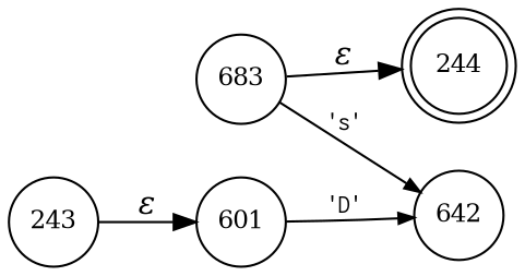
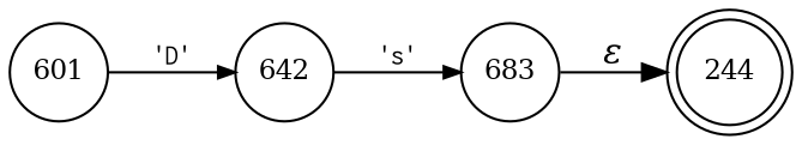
  digraph {
    rankdir=LR
    node [fixedsize=true fontsize=11 shape=circle peripheries=1]
    edge [fontname="Times-Italic"]
    n1 [label=244 shape=doublecircle width=.6 peripheries=""]
-   n2 [label=243 width=.55]
    n3 [label=601 width=.55]
    n4 [label=642 width=.55]
    n5 [label=683 width=.55]
-   n2 -> n3 [label="&epsilon;"]
    n3 -> n4 [arrowhead=normal arrowsize=.7 fontname=Courier fontsize=11 label="'D'"]
-   n5 -> n4 [arrowhead=normal arrowsize=.7 fontname=Courier fontsize=11 label="'s'"]
+   n4 -> n5 [arrowhead=normal arrowsize=.7 fontname=Courier fontsize=11 label="'s'"]
    n5 -> n1 [label="&epsilon;"]
  }
